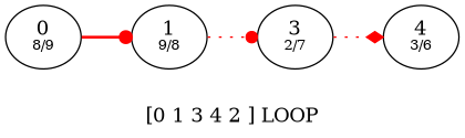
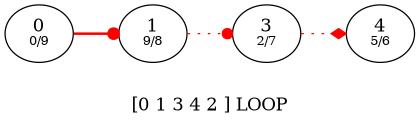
  digraph {
    label="[0 1 3 4 2 ] LOOP"
    rankdir=LR
    edge [arrowhead=dot color=red style=dotted]
-   n1 [label=<0<BR /><FONT POINT-SIZE="10">8/9</FONT>>]
+   n1 [label=<0<BR /><FONT POINT-SIZE="10">0/9</FONT>>]
    n2 [label=<1<BR /><FONT POINT-SIZE="10">9/8</FONT>>]
    n3 [label=<3<BR /><FONT POINT-SIZE="10">2/7</FONT>>]
-   n4 [label=<4<BR /><FONT POINT-SIZE="10">3/6</FONT>>]
+   n4 [label=<4<BR /><FONT POINT-SIZE="10">5/6</FONT>>]
    n1 -> n2 [style=bold]
    n2 -> n3
    n3 -> n4 [arrowhead=diamond]
  }
